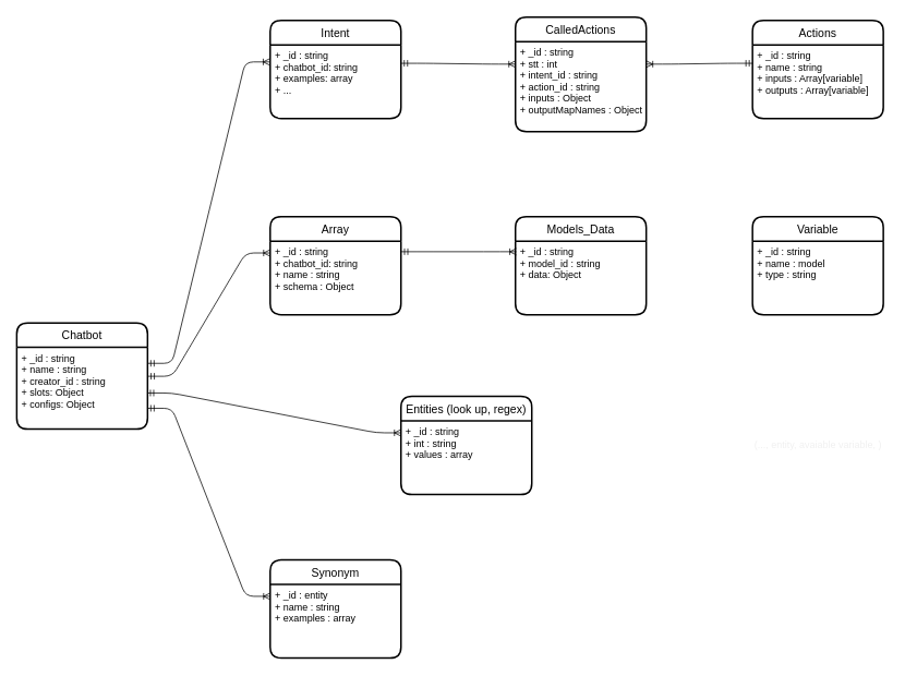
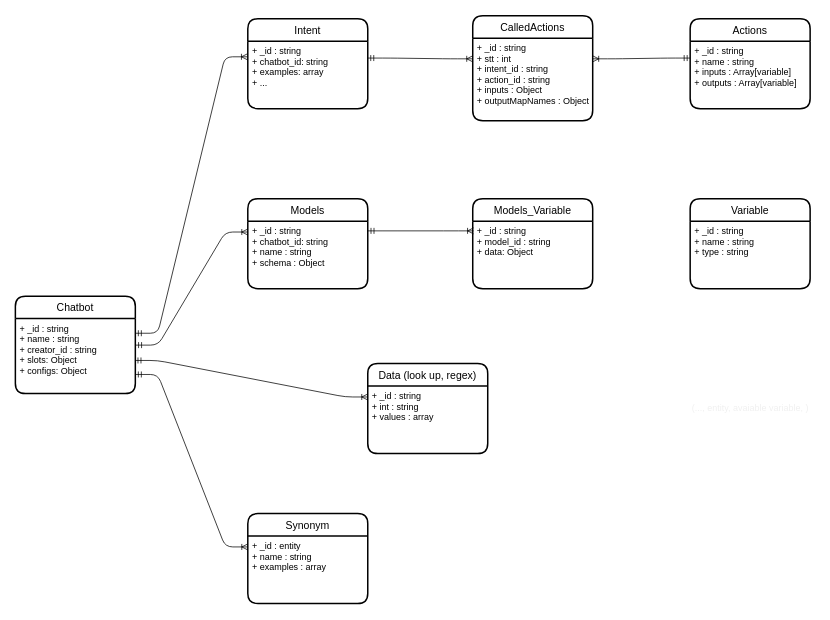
  <mxCell id="0" />
  <mxCell id="1" parent="0" />
  <mxCell id="2" value="Chatbot" style="swimlane;childLayout=stackLayout;horizontal=1;startSize=30;horizontalStack=0;rounded=1;fontSize=14;fontStyle=0;strokeWidth=2;resizeParent=0;resizeLast=1;shadow=0;dashed=0;align=center;" parent="1" vertex="1"><mxGeometry x="20" y="394" width="160" height="130" as="geometry" /></mxCell>
  <mxCell id="3" value="+ _id : string&#10;+ name : string&#10;+ creator_id : string&#10;+ slots: Object&#10;+ configs: Object" style="align=left;strokeColor=none;fillColor=none;spacingLeft=4;fontSize=12;verticalAlign=top;resizable=0;rotatable=0;part=1;" parent="2" vertex="1"><mxGeometry y="30" width="160" height="100" as="geometry" /></mxCell>
  <mxCell id="4" value="Intent" style="swimlane;childLayout=stackLayout;horizontal=1;startSize=30;horizontalStack=0;rounded=1;fontSize=14;fontStyle=0;strokeWidth=2;resizeParent=0;resizeLast=1;shadow=0;dashed=0;align=center;" parent="1" vertex="1"><mxGeometry x="330" y="24" width="160" height="120" as="geometry"><mxRectangle x="360" y="280" width="70" height="30" as="alternateBounds" /></mxGeometry></mxCell>
  <mxCell id="5" value="+ _id : string&#10;+ chatbot_id: string&#10;+ examples: array&#10;+ ..." style="align=left;strokeColor=none;fillColor=none;spacingLeft=4;fontSize=12;verticalAlign=top;resizable=0;rotatable=0;part=1;" parent="4" vertex="1"><mxGeometry y="30" width="160" height="90" as="geometry" /></mxCell>
  <mxCell id="6" value="Actions" style="swimlane;childLayout=stackLayout;horizontal=1;startSize=30;horizontalStack=0;rounded=1;fontSize=14;fontStyle=0;strokeWidth=2;resizeParent=0;resizeLast=1;shadow=0;dashed=0;align=center;" parent="1" vertex="1"><mxGeometry x="920" y="24" width="160" height="120" as="geometry" /></mxCell>
  <mxCell id="7" value="+ _id : string&#10;+ name : string&#10;+ inputs : Array[variable]&#10;+ outputs : Array[variable]" style="align=left;strokeColor=none;fillColor=none;spacingLeft=4;fontSize=12;verticalAlign=top;resizable=0;rotatable=0;part=1;" parent="6" vertex="1"><mxGeometry y="30" width="160" height="90" as="geometry" /></mxCell>
- <mxCell id="8" value="Models_Data" style="swimlane;childLayout=stackLayout;horizontal=1;startSize=30;horizontalStack=0;rounded=1;fontSize=14;fontStyle=0;strokeWidth=2;resizeParent=0;resizeLast=1;shadow=0;dashed=0;align=center;" parent="1" vertex="1"><mxGeometry x="630" y="264" width="160" height="120" as="geometry" /></mxCell>
+ <mxCell id="8" value="Models_Variable" style="swimlane;childLayout=stackLayout;horizontal=1;startSize=30;horizontalStack=0;rounded=1;fontSize=14;fontStyle=0;strokeWidth=2;resizeParent=0;resizeLast=1;shadow=0;dashed=0;align=center;" parent="1" vertex="1"><mxGeometry x="630" y="264" width="160" height="120" as="geometry" /></mxCell>
  <mxCell id="9" value="+ _id : string&#10;+ model_id : string&#10;+ data: Object" style="align=left;strokeColor=none;fillColor=none;spacingLeft=4;fontSize=12;verticalAlign=top;resizable=0;rotatable=0;part=1;" parent="8" vertex="1"><mxGeometry y="30" width="160" height="90" as="geometry" /></mxCell>
- <mxCell id="10" value="Array" style="swimlane;childLayout=stackLayout;horizontal=1;startSize=30;horizontalStack=0;rounded=1;fontSize=14;fontStyle=0;strokeWidth=2;resizeParent=0;resizeLast=1;shadow=0;dashed=0;align=center;" parent="1" vertex="1"><mxGeometry x="330" y="264" width="160" height="120" as="geometry" /></mxCell>
+ <mxCell id="10" value="Models" style="swimlane;childLayout=stackLayout;horizontal=1;startSize=30;horizontalStack=0;rounded=1;fontSize=14;fontStyle=0;strokeWidth=2;resizeParent=0;resizeLast=1;shadow=0;dashed=0;align=center;" parent="1" vertex="1"><mxGeometry x="330" y="264" width="160" height="120" as="geometry" /></mxCell>
  <mxCell id="11" value="+ _id : string&#10;+ chatbot_id: string&#10;+ name : string&#10;+ schema : Object" style="align=left;strokeColor=none;fillColor=none;spacingLeft=4;fontSize=12;verticalAlign=top;resizable=0;rotatable=0;part=1;" parent="10" vertex="1"><mxGeometry y="30" width="160" height="90" as="geometry" /></mxCell>
  <mxCell id="12" value="Synonym" style="swimlane;childLayout=stackLayout;horizontal=1;startSize=30;horizontalStack=0;rounded=1;fontSize=14;fontStyle=0;strokeWidth=2;resizeParent=0;resizeLast=1;shadow=0;dashed=0;align=center;" parent="1" vertex="1"><mxGeometry x="330" y="684" width="160" height="120" as="geometry" /></mxCell>
  <mxCell id="13" value="+ _id : entity&#10;+ name : string&#10;+ examples : array" style="align=left;strokeColor=none;fillColor=none;spacingLeft=4;fontSize=12;verticalAlign=top;resizable=0;rotatable=0;part=1;" parent="12" vertex="1"><mxGeometry y="30" width="160" height="90" as="geometry" /></mxCell>
- <mxCell id="14" value="Entities (look up, regex)" style="swimlane;childLayout=stackLayout;horizontal=1;startSize=30;horizontalStack=0;rounded=1;fontSize=14;fontStyle=0;strokeWidth=2;resizeParent=0;resizeLast=1;shadow=0;dashed=0;align=center;" parent="1" vertex="1"><mxGeometry x="490" y="484" width="160" height="120" as="geometry" /></mxCell>
+ <mxCell id="14" value="Data (look up, regex)" style="swimlane;childLayout=stackLayout;horizontal=1;startSize=30;horizontalStack=0;rounded=1;fontSize=14;fontStyle=0;strokeWidth=2;resizeParent=0;resizeLast=1;shadow=0;dashed=0;align=center;" parent="1" vertex="1"><mxGeometry x="490" y="484" width="160" height="120" as="geometry" /></mxCell>
  <mxCell id="15" value="+ _id : string&#10;+ int : string&#10;+ values : array" style="align=left;strokeColor=none;fillColor=none;spacingLeft=4;fontSize=12;verticalAlign=top;resizable=0;rotatable=0;part=1;" parent="14" vertex="1"><mxGeometry y="30" width="160" height="90" as="geometry" /></mxCell>
  <mxCell id="16" value="" style="edgeStyle=entityRelationEdgeStyle;fontSize=12;html=1;endArrow=ERoneToMany;startArrow=ERmandOne;fontColor=#CCCCFF;entryX=-0.003;entryY=0.32;entryDx=0;entryDy=0;entryPerimeter=0;exitX=1;exitY=0.25;exitDx=0;exitDy=0;" parent="1" edge="1"><mxGeometry width="100" height="100" relative="1" as="geometry"><mxPoint x="180" y="443.5" as="sourcePoint" /><mxPoint x="329.52" y="74.8" as="targetPoint" /></mxGeometry></mxCell>
  <mxCell id="17" value="" style="edgeStyle=entityRelationEdgeStyle;fontSize=12;html=1;endArrow=ERoneToMany;startArrow=ERmandOne;fontColor=#CCCCFF;exitX=1.002;exitY=0.144;exitDx=0;exitDy=0;exitPerimeter=0;entryX=0.007;entryY=0.144;entryDx=0;entryDy=0;entryPerimeter=0;" parent="1" source="11" target="9" edge="1"><mxGeometry width="100" height="100" relative="1" as="geometry"><mxPoint x="770" y="234" as="sourcePoint" /><mxPoint x="870" y="134" as="targetPoint" /></mxGeometry></mxCell>
  <mxCell id="18" value="" style="edgeStyle=entityRelationEdgeStyle;fontSize=12;html=1;endArrow=ERoneToMany;startArrow=ERmandOne;fontColor=#CCCCFF;exitX=1;exitY=0.75;exitDx=0;exitDy=0;entryX=0;entryY=0.25;entryDx=0;entryDy=0;" parent="1" edge="1"><mxGeometry width="100" height="100" relative="1" as="geometry"><mxPoint x="180" y="498.5" as="sourcePoint" /><mxPoint x="330" y="728.5" as="targetPoint" /></mxGeometry></mxCell>
  <mxCell id="19" value="" style="edgeStyle=entityRelationEdgeStyle;fontSize=12;html=1;endArrow=ERoneToMany;startArrow=ERmandOne;fontColor=#CCCCFF;exitX=0.997;exitY=0.58;exitDx=0;exitDy=0;entryX=0;entryY=0.25;entryDx=0;entryDy=0;exitPerimeter=0;" parent="1" edge="1"><mxGeometry width="100" height="100" relative="1" as="geometry"><mxPoint x="179.52" y="479.8" as="sourcePoint" /><mxPoint x="490" y="528.5" as="targetPoint" /></mxGeometry></mxCell>
  <mxCell id="20" value="" style="edgeStyle=entityRelationEdgeStyle;fontSize=12;html=1;endArrow=ERoneToMany;startArrow=ERmandOne;fontColor=#CCCCFF;exitX=1.002;exitY=0.394;exitDx=0;exitDy=0;entryX=0;entryY=0.25;entryDx=0;entryDy=0;exitPerimeter=0;" parent="1" edge="1"><mxGeometry width="100" height="100" relative="1" as="geometry"><mxPoint x="180.32" y="459.34" as="sourcePoint" /><mxPoint x="330" y="308.5" as="targetPoint" /></mxGeometry></mxCell>
  <mxCell id="21" value="CalledActions" style="swimlane;childLayout=stackLayout;horizontal=1;startSize=30;horizontalStack=0;rounded=1;fontSize=14;fontStyle=0;strokeWidth=2;resizeParent=0;resizeLast=1;shadow=0;dashed=0;align=center;" parent="1" vertex="1"><mxGeometry x="630" y="20" width="160" height="140" as="geometry" /></mxCell>
  <mxCell id="22" value="+ _id : string&#10;+ stt : int&#10;+ intent_id : string&#10;+ action_id : string&#10;+ inputs : Object&#10;+ outputMapNames : Object" style="align=left;strokeColor=none;fillColor=none;spacingLeft=4;fontSize=12;verticalAlign=top;resizable=0;rotatable=0;part=1;" parent="21" vertex="1"><mxGeometry y="30" width="160" height="110" as="geometry" /></mxCell>
  <mxCell id="23" value="" style="edgeStyle=entityRelationEdgeStyle;fontSize=12;html=1;endArrow=ERoneToMany;startArrow=ERmandOne;fontColor=#CCCCFF;exitX=1;exitY=0.25;exitDx=0;exitDy=0;entryX=0;entryY=0.25;entryDx=0;entryDy=0;" parent="1" source="5" target="22" edge="1"><mxGeometry width="100" height="100" relative="1" as="geometry"><mxPoint x="510" y="184" as="sourcePoint" /><mxPoint x="610.8" y="184" as="targetPoint" /></mxGeometry></mxCell>
  <mxCell id="24" value="" style="edgeStyle=entityRelationEdgeStyle;fontSize=12;html=1;endArrow=ERoneToMany;startArrow=ERmandOne;fontColor=#CCCCFF;exitX=0;exitY=0.25;exitDx=0;exitDy=0;entryX=1;entryY=0.25;entryDx=0;entryDy=0;" parent="1" source="7" target="22" edge="1"><mxGeometry width="100" height="100" relative="1" as="geometry"><mxPoint x="760" y="104" as="sourcePoint" /><mxPoint x="900" y="104" as="targetPoint" /></mxGeometry></mxCell>
  <mxCell id="25" value="Variable" style="swimlane;childLayout=stackLayout;horizontal=1;startSize=30;horizontalStack=0;rounded=1;fontSize=14;fontStyle=0;strokeWidth=2;resizeParent=0;resizeLast=1;shadow=0;dashed=0;align=center;" parent="1" vertex="1"><mxGeometry x="920" y="264" width="160" height="120" as="geometry" /></mxCell>
- <mxCell id="26" value="+ _id : string&#10;+ name : model&#10;+ type : string &#10;    " style="align=left;strokeColor=none;fillColor=none;spacingLeft=4;fontSize=12;verticalAlign=top;resizable=0;rotatable=0;part=1;" parent="25" vertex="1"><mxGeometry y="30" width="160" height="90" as="geometry" /></mxCell>
+ <mxCell id="26" value="+ _id : string&#10;+ name : string&#10;+ type : string &#10;    " style="align=left;strokeColor=none;fillColor=none;spacingLeft=4;fontSize=12;verticalAlign=top;resizable=0;rotatable=0;part=1;" parent="25" vertex="1"><mxGeometry y="30" width="160" height="90" as="geometry" /></mxCell>
  <mxCell id="27" value="&lt;span style=&quot;padding: 0px ; margin: 0px ; color: rgb(240 , 240 , 240) ; text-align: left&quot;&gt;(..., entity, avaiable variable,&amp;nbsp;&lt;/span&gt;&lt;span style=&quot;padding: 0px ; margin: 0px ; color: rgb(240 , 240 , 240) ; text-align: left&quot;&gt;)&lt;/span&gt;" style="text;html=1;align=center;verticalAlign=middle;resizable=0;points=[];autosize=1;strokeColor=none;fillColor=none;fontColor=#CCCCFF;" parent="1" vertex="1"><mxGeometry x="915" y="534" width="170" height="20" as="geometry" /></mxCell>
